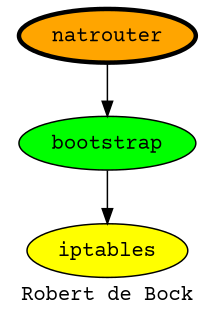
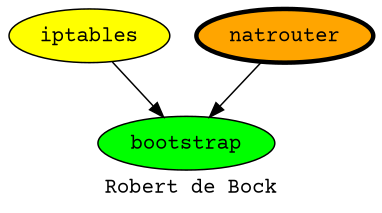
  digraph {
    fontname="Courier Prime"
    label="Robert de Bock"
    node [fontname="Courier Prime" style=filled]
    edge [fontname="Courier Prime"]
    bootstrap [fillcolor=green]
    iptables [fillcolor=yellow]
    natrouter [fillcolor=orange penwidth=3]
-   bootstrap -> iptables
+   iptables -> bootstrap
    natrouter -> bootstrap
  }
